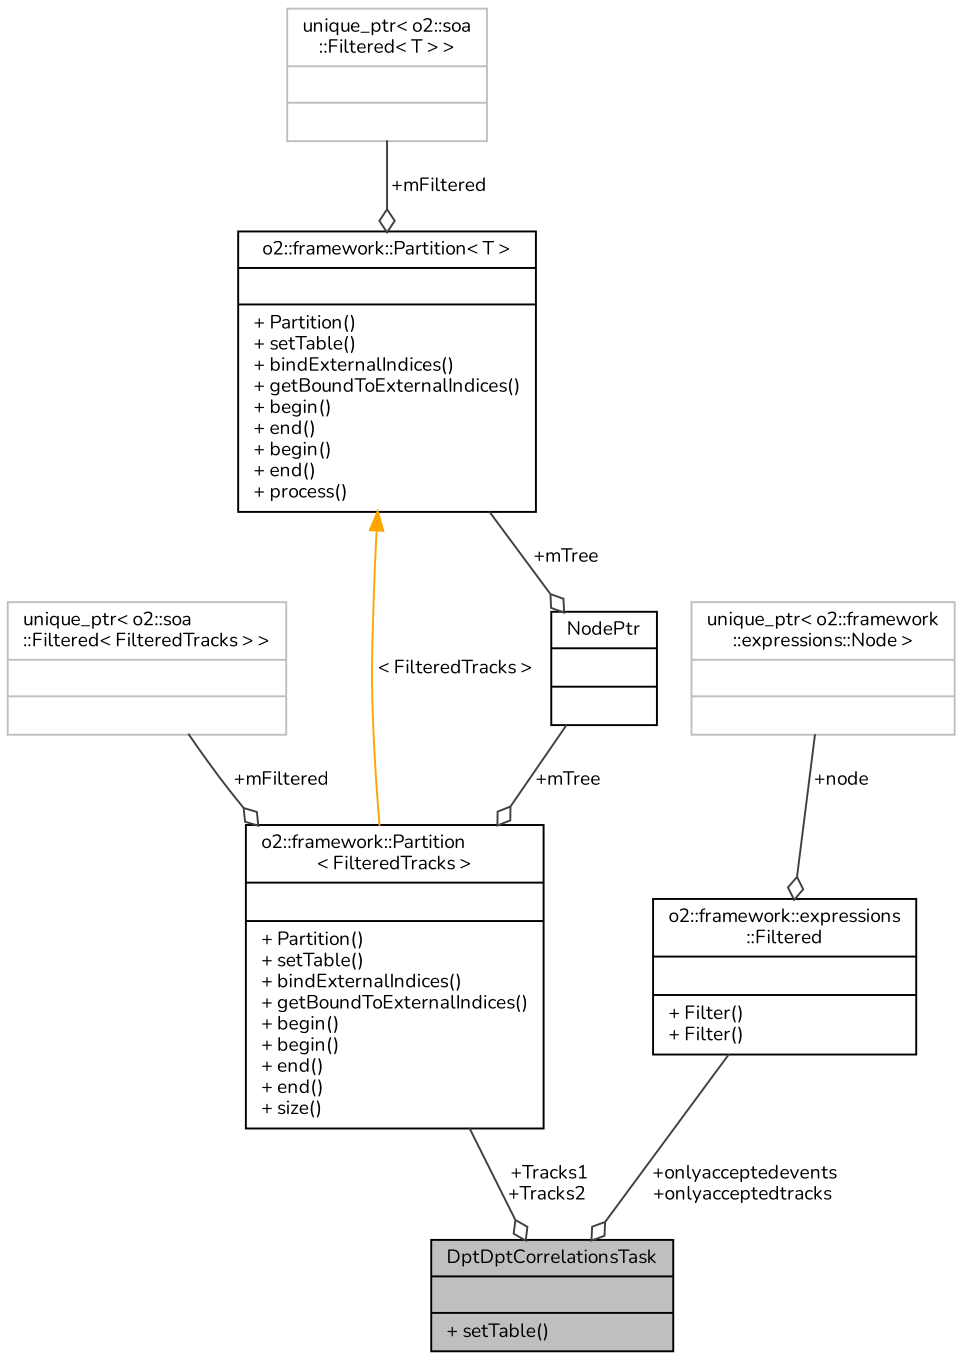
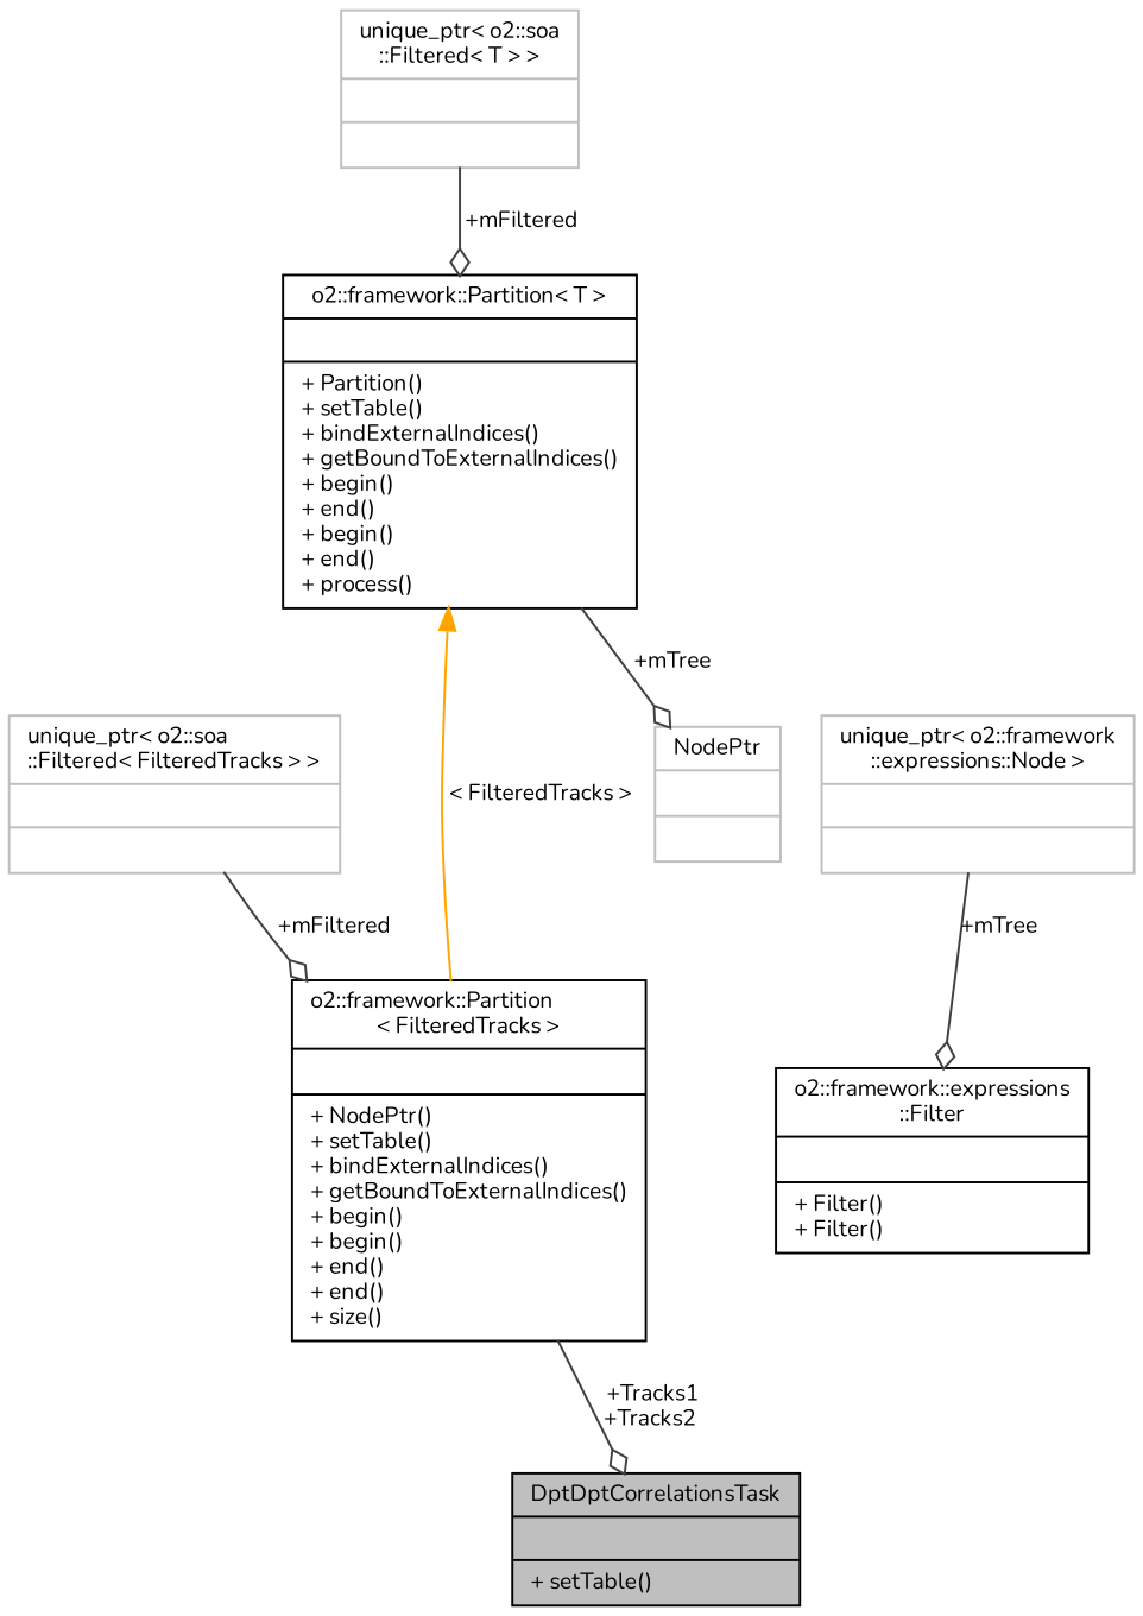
  digraph {
    fontname=Nunito
    node [color=black fontname=Nunito fontsize=10 shape=record]
    edge [arrowhead=odiamond color=grey25 fontname=Nunito fontsize=10 labelfontname=Helvetica labelfontsize=10 style=solid]
    n1 [fillcolor=grey75 fontcolor=black height=0.2 label="{DptDptCorrelationsTask\n||+ setTable()\l}" style=filled width=0.4]
-   n2 [height=0.2 label="{o2::framework::Partition\l\< FilteredTracks \>\n||+ Partition()\l+ setTable()\l+ bindExternalIndices()\l+ getBoundToExternalIndices()\l+ begin()\l+ begin()\l+ end()\l+ end()\l+ size()\l}" width=0.4]
+   n2 [height=0.2 label="{o2::framework::Partition\l\< FilteredTracks \>\n||+ NodePtr()\l+ setTable()\l+ bindExternalIndices()\l+ getBoundToExternalIndices()\l+ begin()\l+ begin()\l+ end()\l+ end()\l+ size()\l}" width=0.4]
    n3 [color=grey75 height=0.2 label="{unique_ptr\< o2::soa\l::Filtered\< FilteredTracks \> \>\n||}" width=0.4]
-   n4 [height=0.2 label="{NodePtr\n||}" width=0.4]
+   n4 [color=grey75 height=0.2 label="{NodePtr\n||}" width=0.4]
    n5 [height=0.2 label="{o2::framework::Partition\< T \>\n||+ Partition()\l+ setTable()\l+ bindExternalIndices()\l+ getBoundToExternalIndices()\l+ begin()\l+ end()\l+ begin()\l+ end()\l+ process()\l}" width=0.4]
    n6 [color=grey75 height=0.2 label="{unique_ptr\< o2::soa\l::Filtered\< T \> \>\n||}" width=0.4]
-   n7 [height=0.2 label="{o2::framework::expressions\l::Filtered\n||+ Filter()\l+ Filter()\l}" width=0.4]
+   n7 [height=0.2 label="{o2::framework::expressions\l::Filter\n||+ Filter()\l+ Filter()\l}" width=0.4]
    n8 [color=grey75 height=0.2 label="{unique_ptr\< o2::framework\l::expressions::Node \>\n||}" width=0.4]
    n2 -> n1 [label=" +Tracks1\n+Tracks2"]
    n3 -> n2 [label=" +mFiltered"]
-   n4 -> n2 [label=" +mTree"]
    n5 -> n2 [color=orange dir=back label=" \< FilteredTracks \>" arrowhead=""]
    n5 -> n4 [label=" +mTree"]
    n6 -> n5 [label=" +mFiltered"]
-   n7 -> n1 [label=" +onlyacceptedevents\n+onlyacceptedtracks"]
-   n8 -> n7 [label=" +node"]
+   n8 -> n7 [label=" +mTree"]
  }
